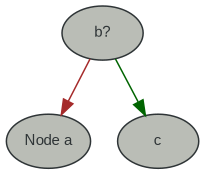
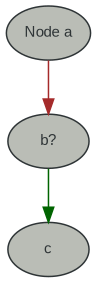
  digraph {
    splines=true
    node [color="#2e3436" fillcolor="#babdb6" fontcolor="#2e3436" fontname=Arial fontsize=10 shape=ellipse style=filled]
    n1 [label="Node a"]
    n2 [label="b?"]
    n3 [label=c]
-   n2 -> n1 [color=brown]
+   n1 -> n2 [color=brown]
    n2 -> n3 [color=darkgreen]
  }
